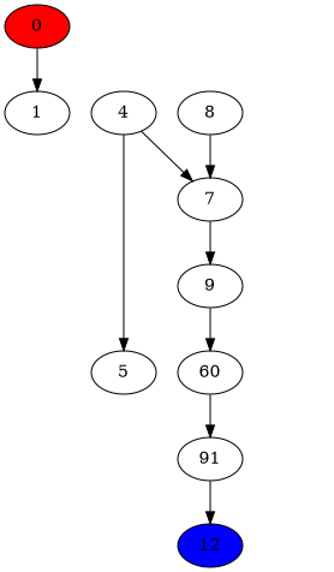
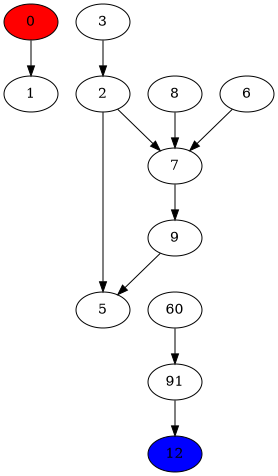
  digraph {
    0 [fillcolor=red style=filled]
    1
-   4
+   3
+   4 [label=2]
    5
    7
    8
+   6
    9
    n10 [label=60]
    n11 [label=91]
    12 [fillcolor=blue style=filled]
    0 -> 1
+   3 -> 4
    4 -> 5
    4 -> 7
    7 -> 9
    8 -> 7
-   9 -> n10
+   6 -> 7
+   9 -> 5
    n10 -> n11
    n11 -> 12
  }
